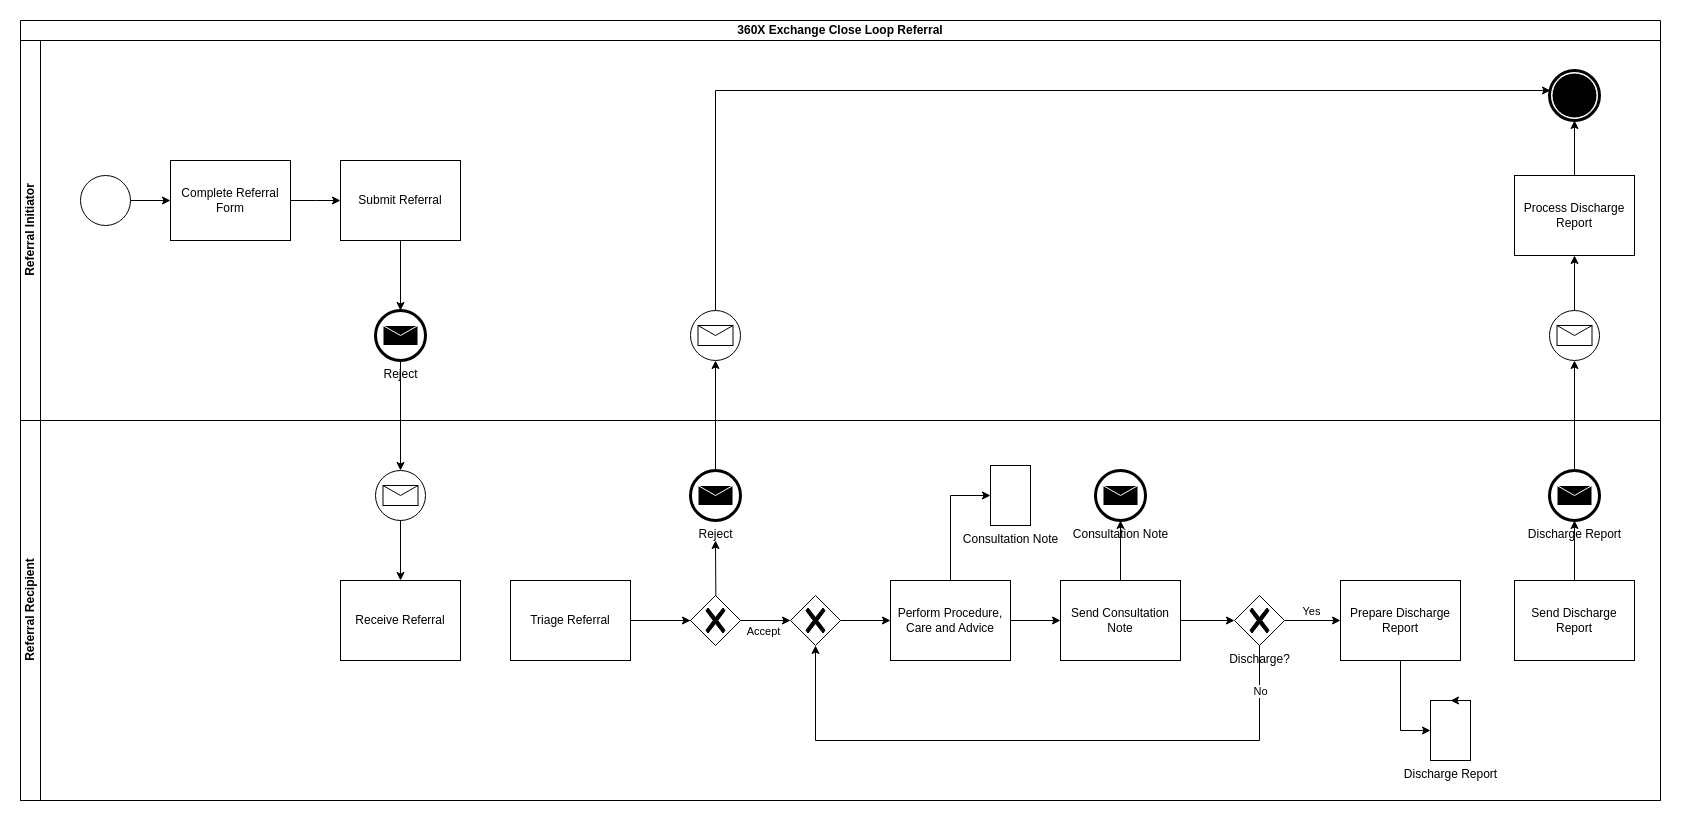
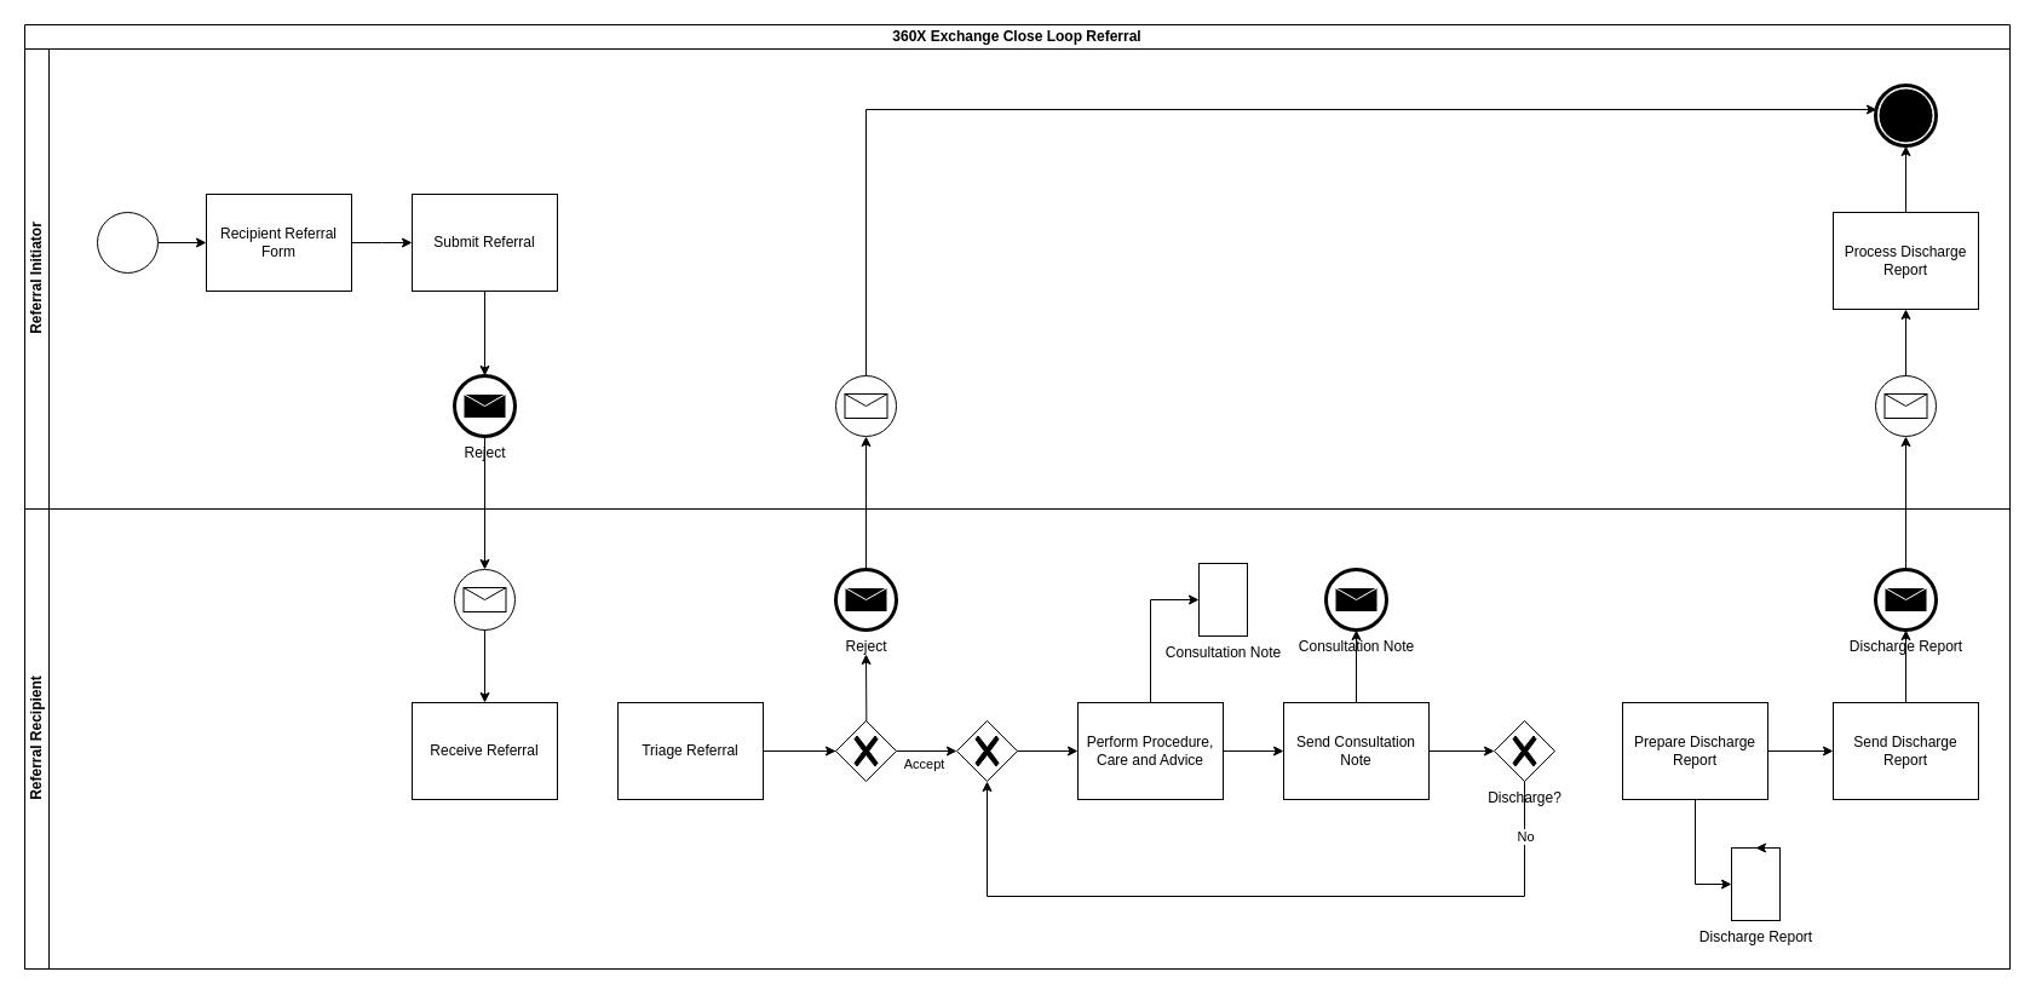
  <mxCell id="0" />
  <mxCell id="1" parent="0" />
  <mxCell id="2" value="360X Exchange Close Loop Referral" style="swimlane;html=1;childLayout=stackLayout;resizeParent=1;resizeParentMax=0;horizontal=1;startSize=20;horizontalStack=0;whiteSpace=wrap;" vertex="1" parent="1"><mxGeometry x="20" y="20" width="1640" height="780" as="geometry" /></mxCell>
  <mxCell id="3" value="Referral Initiator" style="swimlane;html=1;startSize=20;horizontal=0;" vertex="1" parent="2"><mxGeometry y="20" width="1640" height="380" as="geometry" /></mxCell>
  <mxCell id="4" value="" style="edgeStyle=orthogonalEdgeStyle;rounded=0;orthogonalLoop=1;jettySize=auto;html=1;entryX=0;entryY=0.5;entryDx=0;entryDy=0;entryPerimeter=0;" edge="1" parent="3" source="5" target="7"><mxGeometry relative="1" as="geometry"><mxPoint x="155" y="160" as="targetPoint" /></mxGeometry></mxCell>
  <mxCell id="5" value="" style="points=[[0.145,0.145,0],[0.5,0,0],[0.855,0.145,0],[1,0.5,0],[0.855,0.855,0],[0.5,1,0],[0.145,0.855,0],[0,0.5,0]];shape=mxgraph.bpmn.event;html=1;verticalLabelPosition=bottom;labelBackgroundColor=#ffffff;verticalAlign=top;align=center;perimeter=ellipsePerimeter;outlineConnect=0;aspect=fixed;outline=standard;symbol=general;" vertex="1" parent="3"><mxGeometry x="60" y="135" width="50" height="50" as="geometry" /></mxCell>
  <mxCell id="6" style="edgeStyle=orthogonalEdgeStyle;rounded=0;orthogonalLoop=1;jettySize=auto;html=1;" edge="1" parent="3" source="7"><mxGeometry relative="1" as="geometry"><mxPoint x="320" y="160" as="targetPoint" /></mxGeometry></mxCell>
- <mxCell id="7" value="Complete Referral Form" style="points=[[0.25,0,0],[0.5,0,0],[0.75,0,0],[1,0.25,0],[1,0.5,0],[1,0.75,0],[0.75,1,0],[0.5,1,0],[0.25,1,0],[0,0.75,0],[0,0.5,0],[0,0.25,0]];shape=mxgraph.bpmn.task2;whiteSpace=wrap;rectStyle=rounded;size=10;html=1;container=1;expand=0;collapsible=0;taskMarker=user;" vertex="1" parent="3"><mxGeometry x="150" y="120" width="120" height="80" as="geometry" /></mxCell>
+ <mxCell id="7" value="Recipient Referral Form" style="points=[[0.25,0,0],[0.5,0,0],[0.75,0,0],[1,0.25,0],[1,0.5,0],[1,0.75,0],[0.75,1,0],[0.5,1,0],[0.25,1,0],[0,0.75,0],[0,0.5,0],[0,0.25,0]];shape=mxgraph.bpmn.task2;whiteSpace=wrap;rectStyle=rounded;size=10;html=1;container=1;expand=0;collapsible=0;taskMarker=user;" vertex="1" parent="3"><mxGeometry x="150" y="120" width="120" height="80" as="geometry" /></mxCell>
  <mxCell id="8" value="Submit Referral" style="points=[[0.25,0,0],[0.5,0,0],[0.75,0,0],[1,0.25,0],[1,0.5,0],[1,0.75,0],[0.75,1,0],[0.5,1,0],[0.25,1,0],[0,0.75,0],[0,0.5,0],[0,0.25,0]];shape=mxgraph.bpmn.task2;whiteSpace=wrap;rectStyle=rounded;size=10;html=1;container=1;expand=0;collapsible=0;taskMarker=send;" vertex="1" parent="3"><mxGeometry x="320" y="120" width="120" height="80" as="geometry" /></mxCell>
  <mxCell id="9" value="Process Discharge Report" style="points=[[0.25,0,0],[0.5,0,0],[0.75,0,0],[1,0.25,0],[1,0.5,0],[1,0.75,0],[0.75,1,0],[0.5,1,0],[0.25,1,0],[0,0.75,0],[0,0.5,0],[0,0.25,0]];shape=mxgraph.bpmn.task2;whiteSpace=wrap;rectStyle=rounded;size=10;html=1;container=1;expand=0;collapsible=0;taskMarker=receive;" vertex="1" parent="3"><mxGeometry x="1494" y="135" width="120" height="80" as="geometry" /></mxCell>
  <mxCell id="10" value="" style="points=[[0.145,0.145,0],[0.5,0,0],[0.855,0.145,0],[1,0.5,0],[0.855,0.855,0],[0.5,1,0],[0.145,0.855,0],[0,0.5,0]];shape=mxgraph.bpmn.event;html=1;verticalLabelPosition=bottom;labelBackgroundColor=#ffffff;verticalAlign=top;align=center;perimeter=ellipsePerimeter;outlineConnect=0;aspect=fixed;outline=end;symbol=terminate;" vertex="1" parent="3"><mxGeometry x="1529" y="30" width="50" height="50" as="geometry" /></mxCell>
  <mxCell id="11" style="edgeStyle=orthogonalEdgeStyle;rounded=0;orthogonalLoop=1;jettySize=auto;html=1;" edge="1" parent="3" source="9" target="10"><mxGeometry relative="1" as="geometry" /></mxCell>
  <mxCell id="12" style="edgeStyle=orthogonalEdgeStyle;rounded=0;orthogonalLoop=1;jettySize=auto;html=1;entryX=0.02;entryY=0.4;entryDx=0;entryDy=0;entryPerimeter=0;" edge="1" parent="3" source="13" target="10"><mxGeometry relative="1" as="geometry"><Array as="points"><mxPoint x="695" y="50" /></Array></mxGeometry></mxCell>
  <mxCell id="13" value="" style="points=[[0.145,0.145,0],[0.5,0,0],[0.855,0.145,0],[1,0.5,0],[0.855,0.855,0],[0.5,1,0],[0.145,0.855,0],[0,0.5,0]];shape=mxgraph.bpmn.event;html=1;verticalLabelPosition=bottom;labelBackgroundColor=#ffffff;verticalAlign=top;align=center;perimeter=ellipsePerimeter;outlineConnect=0;aspect=fixed;outline=standard;symbol=message;" vertex="1" parent="3"><mxGeometry x="670" y="270" width="50" height="50" as="geometry" /></mxCell>
  <mxCell id="14" value="" style="points=[[0.145,0.145,0],[0.5,0,0],[0.855,0.145,0],[1,0.5,0],[0.855,0.855,0],[0.5,1,0],[0.145,0.855,0],[0,0.5,0]];shape=mxgraph.bpmn.event;html=1;verticalLabelPosition=bottom;labelBackgroundColor=#ffffff;verticalAlign=top;align=center;perimeter=ellipsePerimeter;outlineConnect=0;aspect=fixed;outline=standard;symbol=message;" vertex="1" parent="3"><mxGeometry x="1529" y="270" width="50" height="50" as="geometry" /></mxCell>
  <mxCell id="15" style="edgeStyle=orthogonalEdgeStyle;rounded=0;orthogonalLoop=1;jettySize=auto;html=1;entryX=0.5;entryY=1;entryDx=0;entryDy=0;entryPerimeter=0;" edge="1" parent="3" source="14" target="9"><mxGeometry relative="1" as="geometry" /></mxCell>
  <mxCell id="16" value="Reject" style="points=[[0.145,0.145,0],[0.5,0,0],[0.855,0.145,0],[1,0.5,0],[0.855,0.855,0],[0.5,1,0],[0.145,0.855,0],[0,0.5,0]];shape=mxgraph.bpmn.event;html=1;verticalLabelPosition=bottom;labelBackgroundColor=#ffffff;verticalAlign=top;align=center;perimeter=ellipsePerimeter;outlineConnect=0;aspect=fixed;outline=end;symbol=message;" vertex="1" parent="3"><mxGeometry x="355" y="270" width="50" height="50" as="geometry" /></mxCell>
  <mxCell id="17" style="edgeStyle=orthogonalEdgeStyle;rounded=0;orthogonalLoop=1;jettySize=auto;html=1;entryX=0.5;entryY=0;entryDx=0;entryDy=0;entryPerimeter=0;" edge="1" parent="3" source="8" target="16"><mxGeometry relative="1" as="geometry" /></mxCell>
  <mxCell id="18" value="Referral Recipient" style="swimlane;html=1;startSize=20;horizontal=0;" vertex="1" parent="2"><mxGeometry y="400" width="1640" height="380" as="geometry" /></mxCell>
  <mxCell id="19" value="Receive Referral" style="points=[[0.25,0,0],[0.5,0,0],[0.75,0,0],[1,0.25,0],[1,0.5,0],[1,0.75,0],[0.75,1,0],[0.5,1,0],[0.25,1,0],[0,0.75,0],[0,0.5,0],[0,0.25,0]];shape=mxgraph.bpmn.task2;whiteSpace=wrap;rectStyle=rounded;size=10;html=1;container=1;expand=0;collapsible=0;taskMarker=receive;" vertex="1" parent="18"><mxGeometry x="320" y="160" width="120" height="80" as="geometry" /></mxCell>
  <mxCell id="20" value="Triage Referral" style="points=[[0.25,0,0],[0.5,0,0],[0.75,0,0],[1,0.25,0],[1,0.5,0],[1,0.75,0],[0.75,1,0],[0.5,1,0],[0.25,1,0],[0,0.75,0],[0,0.5,0],[0,0.25,0]];shape=mxgraph.bpmn.task2;whiteSpace=wrap;rectStyle=rounded;size=10;html=1;container=1;expand=0;collapsible=0;taskMarker=user;" vertex="1" parent="18"><mxGeometry x="490" y="160" width="120" height="80" as="geometry" /></mxCell>
  <mxCell id="21" style="edgeStyle=orthogonalEdgeStyle;rounded=0;orthogonalLoop=1;jettySize=auto;html=1;entryX=0;entryY=0.5;entryDx=0;entryDy=0;entryPerimeter=0;" edge="1" parent="18" source="35" target="22"><mxGeometry relative="1" as="geometry"><mxPoint x="780" y="200" as="sourcePoint" /></mxGeometry></mxCell>
  <mxCell id="22" value="Perform Procedure, Care&amp;nbsp;and Advice" style="points=[[0.25,0,0],[0.5,0,0],[0.75,0,0],[1,0.25,0],[1,0.5,0],[1,0.75,0],[0.75,1,0],[0.5,1,0],[0.25,1,0],[0,0.75,0],[0,0.5,0],[0,0.25,0]];shape=mxgraph.bpmn.task2;whiteSpace=wrap;rectStyle=rounded;size=10;html=1;container=1;expand=0;collapsible=0;taskMarker=user;" vertex="1" parent="18"><mxGeometry x="870" y="160" width="120" height="80" as="geometry" /></mxCell>
  <mxCell id="23" value="Prepare Discharge Report" style="points=[[0.25,0,0],[0.5,0,0],[0.75,0,0],[1,0.25,0],[1,0.5,0],[1,0.75,0],[0.75,1,0],[0.5,1,0],[0.25,1,0],[0,0.75,0],[0,0.5,0],[0,0.25,0]];shape=mxgraph.bpmn.task2;whiteSpace=wrap;rectStyle=rounded;size=10;html=1;container=1;expand=0;collapsible=0;taskMarker=user;" vertex="1" parent="18"><mxGeometry x="1320" y="160" width="120" height="80" as="geometry" /></mxCell>
- <mxCell id="24" style="edgeStyle=orthogonalEdgeStyle;rounded=0;orthogonalLoop=1;jettySize=auto;html=1;entryX=0;entryY=0.5;entryDx=0;entryDy=0;entryPerimeter=0;" edge="1" parent="18" source="32" target="23"><mxGeometry relative="1" as="geometry" /></mxCell>
- <mxCell id="25" value="Yes" style="edgeLabel;html=1;align=center;verticalAlign=middle;resizable=0;points=[];" connectable="0" vertex="1" parent="24"><mxGeometry x="-0.012" y="2" relative="1" as="geometry"><mxPoint x="-2" y="-8" as="offset" /></mxGeometry></mxCell>
  <mxCell id="26" value="Send Discharge Report" style="points=[[0.25,0,0],[0.5,0,0],[0.75,0,0],[1,0.25,0],[1,0.5,0],[1,0.75,0],[0.75,1,0],[0.5,1,0],[0.25,1,0],[0,0.75,0],[0,0.5,0],[0,0.25,0]];shape=mxgraph.bpmn.task2;whiteSpace=wrap;rectStyle=rounded;size=10;html=1;container=1;expand=0;collapsible=0;taskMarker=send;" vertex="1" parent="18"><mxGeometry x="1494" y="160" width="120" height="80" as="geometry" /></mxCell>
+ <mxCell id="27" style="edgeStyle=orthogonalEdgeStyle;rounded=0;orthogonalLoop=1;jettySize=auto;html=1;entryX=0;entryY=0.5;entryDx=0;entryDy=0;entryPerimeter=0;" edge="1" parent="18" source="23" target="26"><mxGeometry relative="1" as="geometry" /></mxCell>
  <mxCell id="28" value="Discharge Report" style="shape=mxgraph.bpmn.data2;labelPosition=center;verticalLabelPosition=bottom;align=center;verticalAlign=top;size=15;html=1;bpmnTransferType=output;" vertex="1" parent="18"><mxGeometry x="1410" y="280" width="40" height="60" as="geometry" /></mxCell>
  <mxCell id="29" style="edgeStyle=orthogonalEdgeStyle;rounded=0;orthogonalLoop=1;jettySize=auto;html=1;entryX=0.5;entryY=1;entryDx=0;entryDy=0;entryPerimeter=0;" edge="1" parent="18" source="20"><mxGeometry relative="1" as="geometry"><mxPoint x="695" y="120" as="targetPoint" /></mxGeometry></mxCell>
  <mxCell id="30" value="" style="points=[[0.25,0.25,0],[0.5,0,0],[0.75,0.25,0],[1,0.5,0],[0.75,0.75,0],[0.5,1,0],[0.25,0.75,0],[0,0.5,0]];shape=mxgraph.bpmn.gateway2;html=1;verticalLabelPosition=bottom;labelBackgroundColor=#ffffff;verticalAlign=top;align=center;perimeter=rhombusPerimeter;outlineConnect=0;outline=none;symbol=none;gwType=exclusive;" vertex="1" parent="18"><mxGeometry x="670" y="175" width="50" height="50" as="geometry" /></mxCell>
  <mxCell id="31" value="" style="edgeStyle=orthogonalEdgeStyle;rounded=0;orthogonalLoop=1;jettySize=auto;html=1;entryX=0;entryY=0.5;entryDx=0;entryDy=0;entryPerimeter=0;" edge="1" parent="18" source="20" target="30"><mxGeometry relative="1" as="geometry"><mxPoint x="650" y="640" as="sourcePoint" /><mxPoint x="790" y="640" as="targetPoint" /></mxGeometry></mxCell>
  <mxCell id="32" value="Discharge?" style="points=[[0.25,0.25,0],[0.5,0,0],[0.75,0.25,0],[1,0.5,0],[0.75,0.75,0],[0.5,1,0],[0.25,0.75,0],[0,0.5,0]];shape=mxgraph.bpmn.gateway2;html=1;verticalLabelPosition=bottom;labelBackgroundColor=#ffffff;verticalAlign=top;align=center;perimeter=rhombusPerimeter;outlineConnect=0;outline=none;symbol=none;gwType=exclusive;" vertex="1" parent="18"><mxGeometry x="1214" y="175" width="50" height="50" as="geometry" /></mxCell>
  <mxCell id="33" value="" style="edgeStyle=orthogonalEdgeStyle;rounded=0;orthogonalLoop=1;jettySize=auto;html=1;entryX=0;entryY=0.5;entryDx=0;entryDy=0;entryPerimeter=0;" edge="1" parent="18" source="30" target="35"><mxGeometry relative="1" as="geometry"><mxPoint x="750" y="640" as="sourcePoint" /><mxPoint x="1000" y="640" as="targetPoint" /></mxGeometry></mxCell>
  <mxCell id="34" value="Accept" style="edgeLabel;html=1;align=center;verticalAlign=middle;resizable=0;points=[];" connectable="0" vertex="1" parent="33"><mxGeometry x="-0.133" y="-3" relative="1" as="geometry"><mxPoint y="7" as="offset" /></mxGeometry></mxCell>
  <mxCell id="35" value="" style="points=[[0.25,0.25,0],[0.5,0,0],[0.75,0.25,0],[1,0.5,0],[0.75,0.75,0],[0.5,1,0],[0.25,0.75,0],[0,0.5,0]];shape=mxgraph.bpmn.gateway2;html=1;verticalLabelPosition=bottom;labelBackgroundColor=#ffffff;verticalAlign=top;align=center;perimeter=rhombusPerimeter;outlineConnect=0;outline=none;symbol=none;gwType=exclusive;" vertex="1" parent="18"><mxGeometry x="770" y="175" width="50" height="50" as="geometry" /></mxCell>
  <mxCell id="36" value="Reject" style="points=[[0.145,0.145,0],[0.5,0,0],[0.855,0.145,0],[1,0.5,0],[0.855,0.855,0],[0.5,1,0],[0.145,0.855,0],[0,0.5,0]];shape=mxgraph.bpmn.event;html=1;verticalLabelPosition=bottom;labelBackgroundColor=#ffffff;verticalAlign=top;align=center;perimeter=ellipsePerimeter;outlineConnect=0;aspect=fixed;outline=end;symbol=message;" vertex="1" parent="18"><mxGeometry x="670" y="50" width="50" height="50" as="geometry" /></mxCell>
  <mxCell id="37" style="edgeStyle=orthogonalEdgeStyle;rounded=0;orthogonalLoop=1;jettySize=auto;html=1;" edge="1" parent="18" source="38" target="32"><mxGeometry relative="1" as="geometry" /></mxCell>
  <mxCell id="38" value="Send Consultation Note" style="points=[[0.25,0,0],[0.5,0,0],[0.75,0,0],[1,0.25,0],[1,0.5,0],[1,0.75,0],[0.75,1,0],[0.5,1,0],[0.25,1,0],[0,0.75,0],[0,0.5,0],[0,0.25,0]];shape=mxgraph.bpmn.task2;whiteSpace=wrap;rectStyle=rounded;size=10;html=1;container=1;expand=0;collapsible=0;taskMarker=send;" vertex="1" parent="18"><mxGeometry x="1040" y="160" width="120" height="80" as="geometry" /></mxCell>
  <mxCell id="39" value="" style="edgeStyle=orthogonalEdgeStyle;rounded=0;orthogonalLoop=1;jettySize=auto;html=1;entryX=0;entryY=0.5;entryDx=0;entryDy=0;entryPerimeter=0;" edge="1" parent="18" source="22" target="38"><mxGeometry relative="1" as="geometry"><mxPoint x="1040" y="640" as="sourcePoint" /><mxPoint x="1150" y="640" as="targetPoint" /></mxGeometry></mxCell>
  <mxCell id="40" style="edgeStyle=orthogonalEdgeStyle;rounded=0;orthogonalLoop=1;jettySize=auto;html=1;entryX=0;entryY=0.5;entryDx=0;entryDy=0;entryPerimeter=0;" edge="1" parent="18" source="23" target="28"><mxGeometry relative="1" as="geometry"><Array as="points"><mxPoint x="1380" y="310" /></Array></mxGeometry></mxCell>
  <mxCell id="41" style="edgeStyle=orthogonalEdgeStyle;rounded=0;orthogonalLoop=1;jettySize=auto;html=1;exitX=0;exitY=0;exitDx=25;exitDy=0;exitPerimeter=0;entryX=0.5;entryY=0;entryDx=0;entryDy=0;entryPerimeter=0;" edge="1" parent="18" source="28" target="28"><mxGeometry relative="1" as="geometry" /></mxCell>
  <mxCell id="42" style="edgeStyle=orthogonalEdgeStyle;rounded=0;orthogonalLoop=1;jettySize=auto;html=1;entryX=0.5;entryY=1;entryDx=0;entryDy=0;entryPerimeter=0;" edge="1" parent="18" source="32" target="35"><mxGeometry relative="1" as="geometry"><Array as="points"><mxPoint x="1239" y="320" /><mxPoint x="795" y="320" /></Array></mxGeometry></mxCell>
  <mxCell id="43" value="No" style="edgeLabel;html=1;align=center;verticalAlign=middle;resizable=0;points=[];" connectable="0" vertex="1" parent="42"><mxGeometry x="-0.937" y="-2" relative="1" as="geometry"><mxPoint x="2" y="25" as="offset" /></mxGeometry></mxCell>
  <mxCell id="44" value="Consultation Note" style="points=[[0.145,0.145,0],[0.5,0,0],[0.855,0.145,0],[1,0.5,0],[0.855,0.855,0],[0.5,1,0],[0.145,0.855,0],[0,0.5,0]];shape=mxgraph.bpmn.event;html=1;verticalLabelPosition=bottom;labelBackgroundColor=#ffffff;verticalAlign=top;align=center;perimeter=ellipsePerimeter;outlineConnect=0;aspect=fixed;outline=end;symbol=message;" vertex="1" parent="18"><mxGeometry x="1075" y="50" width="50" height="50" as="geometry" /></mxCell>
  <mxCell id="45" style="edgeStyle=orthogonalEdgeStyle;rounded=0;orthogonalLoop=1;jettySize=auto;html=1;entryX=0.5;entryY=1;entryDx=0;entryDy=0;entryPerimeter=0;" edge="1" parent="18" source="38" target="44"><mxGeometry relative="1" as="geometry"><mxPoint x="1100" y="-50" as="targetPoint" /></mxGeometry></mxCell>
  <mxCell id="46" value="Discharge Report" style="points=[[0.145,0.145,0],[0.5,0,0],[0.855,0.145,0],[1,0.5,0],[0.855,0.855,0],[0.5,1,0],[0.145,0.855,0],[0,0.5,0]];shape=mxgraph.bpmn.event;html=1;verticalLabelPosition=bottom;labelBackgroundColor=#ffffff;verticalAlign=top;align=center;perimeter=ellipsePerimeter;outlineConnect=0;aspect=fixed;outline=end;symbol=message;" vertex="1" parent="18"><mxGeometry x="1529" y="50" width="50" height="50" as="geometry" /></mxCell>
  <mxCell id="47" style="edgeStyle=orthogonalEdgeStyle;rounded=0;orthogonalLoop=1;jettySize=auto;html=1;entryX=0.5;entryY=1;entryDx=0;entryDy=0;entryPerimeter=0;" edge="1" parent="18" source="26" target="46"><mxGeometry relative="1" as="geometry" /></mxCell>
  <mxCell id="48" value="" style="points=[[0.145,0.145,0],[0.5,0,0],[0.855,0.145,0],[1,0.5,0],[0.855,0.855,0],[0.5,1,0],[0.145,0.855,0],[0,0.5,0]];shape=mxgraph.bpmn.event;html=1;verticalLabelPosition=bottom;labelBackgroundColor=#ffffff;verticalAlign=top;align=center;perimeter=ellipsePerimeter;outlineConnect=0;aspect=fixed;outline=standard;symbol=message;" vertex="1" parent="18"><mxGeometry x="355" y="50" width="50" height="50" as="geometry" /></mxCell>
  <mxCell id="49" style="edgeStyle=orthogonalEdgeStyle;rounded=0;orthogonalLoop=1;jettySize=auto;html=1;entryX=0.5;entryY=0;entryDx=0;entryDy=0;entryPerimeter=0;" edge="1" parent="18" source="48" target="19"><mxGeometry relative="1" as="geometry" /></mxCell>
  <mxCell id="50" value="Consultation Note" style="shape=mxgraph.bpmn.data2;labelPosition=center;verticalLabelPosition=bottom;align=center;verticalAlign=top;size=15;html=1;bpmnTransferType=output;" vertex="1" parent="18"><mxGeometry x="970" y="45" width="40" height="60" as="geometry" /></mxCell>
  <mxCell id="51" style="edgeStyle=orthogonalEdgeStyle;rounded=0;orthogonalLoop=1;jettySize=auto;html=1;entryX=0;entryY=0.5;entryDx=0;entryDy=0;entryPerimeter=0;" edge="1" parent="18" source="22" target="50"><mxGeometry relative="1" as="geometry" /></mxCell>
  <mxCell id="52" style="edgeStyle=orthogonalEdgeStyle;rounded=0;orthogonalLoop=1;jettySize=auto;html=1;entryX=0.5;entryY=1;entryDx=0;entryDy=0;entryPerimeter=0;" edge="1" parent="2" source="36" target="13"><mxGeometry relative="1" as="geometry" /></mxCell>
  <mxCell id="53" style="edgeStyle=orthogonalEdgeStyle;rounded=0;orthogonalLoop=1;jettySize=auto;html=1;entryX=0.5;entryY=1;entryDx=0;entryDy=0;entryPerimeter=0;" edge="1" parent="2" source="46" target="14"><mxGeometry relative="1" as="geometry" /></mxCell>
  <mxCell id="54" style="edgeStyle=orthogonalEdgeStyle;rounded=0;orthogonalLoop=1;jettySize=auto;html=1;entryX=0.5;entryY=0;entryDx=0;entryDy=0;entryPerimeter=0;" edge="1" parent="2" source="16" target="48"><mxGeometry relative="1" as="geometry" /></mxCell>
